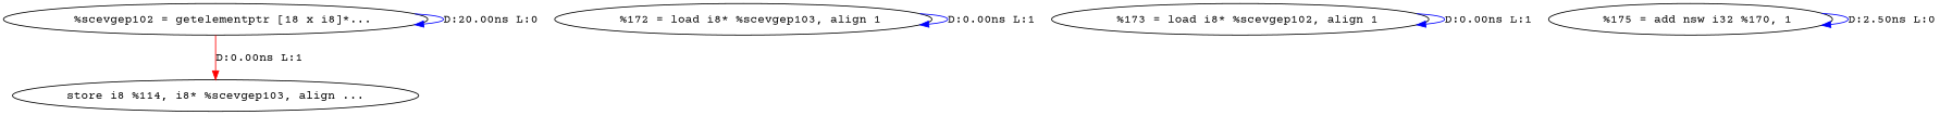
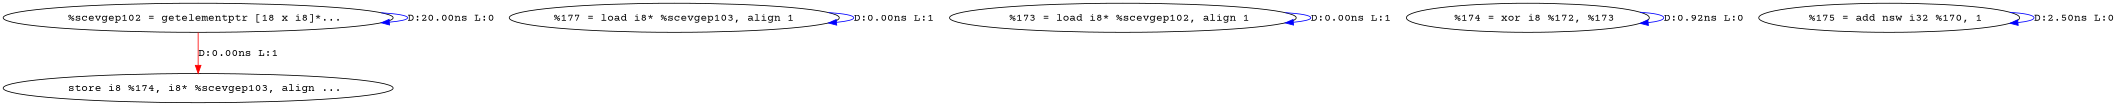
  digraph {
    fontname="Courier Prime"
    node [fontname="Courier Prime"]
    edge [color=blue fontname="Courier Prime"]
    n1 [label="  %scevgep102 = getelementptr [18 x i8]*..."]
-   n2 [label="store i8 %114, i8* %scevgep103, align ..."]
-   n3 [label="  %172 = load i8* %scevgep103, align 1"]
+   n2 [label="  store i8 %174, i8* %scevgep103, align ..."]
+   n3 [label="%177 = load i8* %scevgep103, align 1"]
    n4 [label="  %173 = load i8* %scevgep102, align 1"]
+   n5 [label="  %174 = xor i8 %172, %173"]
    n6 [label="  %175 = add nsw i32 %170, 1"]
    n1 -> n1 [label="D:20.00ns L:0"]
    n1 -> n2 [color=red label="D:0.00ns L:1"]
    n3 -> n3 [label="D:0.00ns L:1"]
    n4 -> n4 [label="D:0.00ns L:1"]
+   n5 -> n5 [label="D:0.92ns L:0"]
    n6 -> n6 [label="D:2.50ns L:0"]
  }
